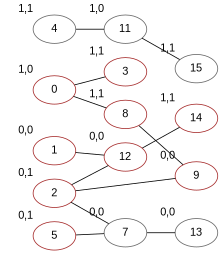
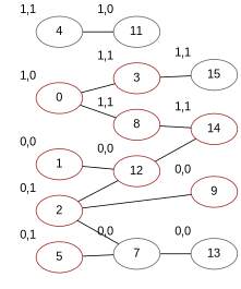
  graph {
    fontname="Liberation Sans"
    rankdir=LR
    node [color=brown fontname="Liberation Sans" xlabel="1,1"]
    edge [fontname="Liberation Sans"]
    11 [color=gray40 xlabel="1,0"]
    15 [color=gray40]
    8
    14
    0 [xlabel="1,0"]
    3
    4 [color=gray40]
    7 [color=gray40 xlabel="0,0"]
    13 [color=gray40 xlabel="0,0"]
    5 [xlabel="0,1"]
    2 [xlabel="0,1"]
    12 [xlabel="0,0"]
    9 [xlabel="0,0"]
    1 [xlabel="0,0"]
-   11 -- 15
-   8 -- 9
+   3 -- 15
+   8 -- 14
    0 -- 8
    0 -- 3
    4 -- 11
    7 -- 13
    5 -- 7
    2 -- 7
    2 -- 12
    2 -- 9
    12 -- 14
    1 -- 12
  }
